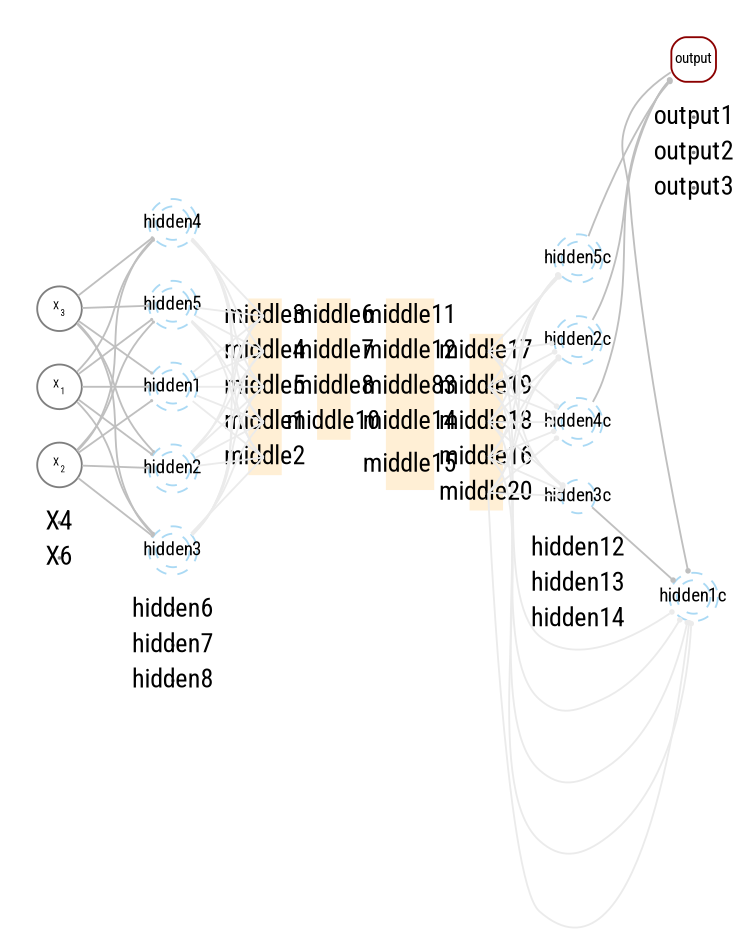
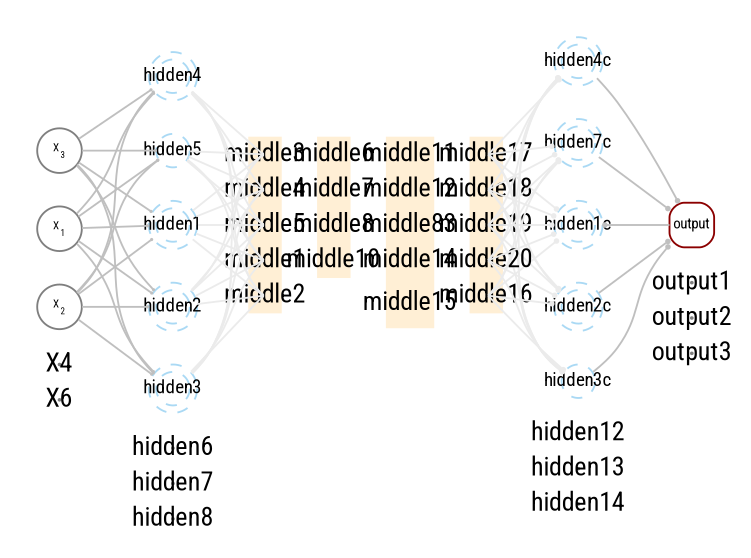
  digraph {
    compound=true
    rankdir=LR
    node [color=transparent fixedsize=True fontname="Roboto Condensed" shape=circle style=filled]
    edge [arrowhead=dot arrowsize=0.1 color=gray92 fontsize=7 minlen=1]
    n1 [color=gray50 fontsize=6 label=<X<sub>2</sub>> width=.33 style=""]
    n2 [color=gray50 fontsize=6 label=<X<sub>3</sub>> width=.33 style=""]
    n3 [color=gray50 fontsize=6 label=<X<sub>1</sub>> width=.33 style=""]
    X4 [color=gray50 width=.01]
    X6 [color=gray50 width=.01]
    hidden1 [color="#56B4E980" fontsize=10 penwidth=1 shape=doublecircle style=dashed width=.25]
    hidden2 [color="#56B4E980" fontsize=10 penwidth=1 shape=doublecircle style=dashed width=.25]
    hidden3 [color="#56B4E980" fontsize=10 penwidth=1 shape=doublecircle style=dashed width=.25]
    hidden4 [color="#56B4E980" fontsize=10 penwidth=1 shape=doublecircle style=dashed width=.25]
-   hidden5 [color="#56B4E980" fontsize=10 penwidth=1 shape=doublecircle style=dashed width=.25]
+   hidden5 [color="#56B4E980" fontsize=10 penwidth=1 style=dashed width=.25]
    hidden6 [color=gray50 width=.01]
    hidden7 [color=gray50 width=.01]
    hidden8 [color=gray50 width=.01]
    middle1 [width=.01]
    middle2 [width=.01]
    middle3 [width=.01]
    middle4 [width=.01]
    middle5 [width=.01]
    middle6 [width=.01]
    middle7 [width=.01]
    middle8 [width=.01]
    middle10 [width=.01]
    middle11 [width=.01]
    middle12 [width=.01]
    n25 [label=middle83 width=.01]
    middle14 [width=.01]
    middle15 [shape=doublecircle width=.01]
    middle16 [width=.01]
    middle17 [width=.01]
    middle18 [width=.01]
    middle19 [width=.01]
    middle20 [width=.01]
    hidden1c [color="#56B4E980" fontsize=10 penwidth=1 shape=doublecircle style=dashed width=.25]
    hidden2c [color="#56B4E980" fontsize=10 penwidth=1 shape=doublecircle style=dashed width=.25]
    hidden3c [color="#56B4E980" fontsize=10 penwidth=1 style=dashed width=.25]
    hidden4c [color="#56B4E980" fontsize=10 penwidth=1 shape=doublecircle style=dashed width=.25]
-   hidden5c [color="#56B4E980" fontsize=10 penwidth=1 shape=doublecircle style=dashed width=.25]
+   hidden5c [color="#56B4E980" fontsize=10 penwidth=1 shape=doublecircle style=dashed width=.25 label=hidden7c]
    hidden12 [color=gray50 width=.01]
    hidden13 [color=gray50 width=.01]
    hidden14 [color=gray50 width=.01]
    n41 [color="#8B0000" fontsize=8 label=output shape=square style=rounded width=.33]
    output1 [color=gray50 width=.01]
    output2 [color=gray50 width=.01]
    output3 [color=gray50 width=.01]
    subgraph cluster_1 {
      color=transparent
      n1
      n2
      n3
      X4
      X6
    }
    subgraph cluster_2 {
      color=transparent
      hidden1
      hidden2
      hidden3
      hidden4
      hidden5
      hidden6
      hidden7
      hidden8
    }
    subgraph cluster_3 {
      color=papayawhip
      style=filled
      middle1
      middle2
      middle3
      middle4
      middle5
    }
    subgraph cluster_4 {
      color=papayawhip
      style=filled
      middle6
      middle7
      middle8
      middle10
    }
    subgraph cluster_5 {
      color=papayawhip
      style=filled
      middle11
      middle12
      n25
      middle14
      middle15
    }
    subgraph cluster_6 {
      color=papayawhip
      style=filled
      middle16
      middle17
      middle18
      middle19
      middle20
    }
    subgraph cluster_7 {
      color=transparent
      hidden1c
      hidden2c
      hidden3c
      hidden4c
      hidden5c
      hidden12
      hidden13
      hidden14
    }
    subgraph cluster_8 {
      color=transparent
      n41
      output1
      output2
      output3
    }
    n1 -> hidden1 [color=gray75]
    n1 -> hidden2 [color=gray75]
    n1 -> hidden3 [color=gray75]
    n1 -> hidden4 [color=gray75]
    n1 -> hidden5 [color=gray75]
    n2 -> hidden1 [color=gray75]
    n2 -> hidden2 [color=gray75]
    n2 -> hidden3 [color=gray75]
    n2 -> hidden4 [color=gray75]
    n2 -> hidden5 [color=gray75]
    n3 -> hidden1 [color=gray75]
    n3 -> hidden2 [color=gray75]
    n3 -> hidden3 [color=gray75]
    n3 -> hidden4 [color=gray75]
    n3 -> hidden5 [color=gray75]
    hidden1 -> middle1
    hidden1 -> middle2
    hidden1 -> middle3
    hidden1 -> middle4
    hidden1 -> middle5
    hidden2 -> middle1
    hidden2 -> middle2
    hidden2 -> middle3
    hidden2 -> middle4
    hidden2 -> middle5
    hidden3 -> middle1
    hidden3 -> middle2
    hidden3 -> middle3
    hidden3 -> middle4
    hidden3 -> middle5
    hidden4 -> middle1
    hidden4 -> middle2
    hidden4 -> middle3
    hidden4 -> middle4
    hidden4 -> middle5
    hidden5 -> middle1
    hidden5 -> middle2
    hidden5 -> middle3
    hidden5 -> middle4
    hidden5 -> middle5
    middle5 -> middle8 [arrowhead=none color=transparent arrowsize="" fontsize="" minlen=""]
    middle8 -> n25 [arrowhead=none color=transparent arrowsize="" fontsize="" minlen=""]
    n25 -> middle19 [arrowhead=none color=transparent arrowsize="" fontsize="" minlen=""]
    middle16 -> hidden1c [arrowsize=0.25 fontsize=""]
    middle16 -> hidden2c [arrowsize=0.25 fontsize=""]
    middle16 -> hidden3c [arrowsize=0.25 fontsize=""]
    middle16 -> hidden4c [arrowsize=0.25 fontsize=""]
    middle16 -> hidden5c [arrowsize=0.25 fontsize=""]
    middle17 -> hidden1c [arrowsize=0.25 fontsize=""]
    middle17 -> hidden2c [arrowsize=0.25 fontsize=""]
    middle17 -> hidden3c [arrowsize=0.25 fontsize=""]
    middle17 -> hidden4c [arrowsize=0.25 fontsize=""]
    middle17 -> hidden5c [arrowsize=0.25 fontsize=""]
    middle18 -> hidden1c [arrowsize=0.25 fontsize=""]
    middle18 -> hidden2c [arrowsize=0.25 fontsize=""]
    middle18 -> hidden3c [arrowsize=0.25 fontsize=""]
    middle18 -> hidden4c [arrowsize=0.25 fontsize=""]
    middle18 -> hidden5c [arrowsize=0.25 fontsize=""]
    middle19 -> hidden1c [arrowsize=0.25 fontsize=""]
    middle19 -> hidden2c [arrowsize=0.25 fontsize=""]
    middle19 -> hidden3c [arrowsize=0.25 fontsize=""]
    middle19 -> hidden4c [arrowsize=0.25 fontsize=""]
    middle19 -> hidden5c [arrowsize=0.25 fontsize=""]
    middle20 -> hidden1c [arrowsize=0.25 fontsize=""]
    middle20 -> hidden2c [arrowsize=0.25 fontsize=""]
    middle20 -> hidden3c [arrowsize=0.25 fontsize=""]
    middle20 -> hidden4c [arrowsize=0.25 fontsize=""]
    middle20 -> hidden5c [arrowsize=0.25 fontsize=""]
    hidden2c -> n41 [arrowsize=0.25 color=gray75 fontsize=""]
-   hidden3c -> hidden1c [arrowsize=0.25 color=gray75 fontsize=""]
+   hidden3c -> n41 [arrowsize=0.25 color=gray75 fontsize=""]
    hidden4c -> n41 [arrowsize=0.25 color=gray75 fontsize=""]
    hidden5c -> n41 [arrowsize=0.25 color=gray75 fontsize=""]
    n41 -> hidden1c [arrowsize=0.25 color=gray75 fontsize=""]
  }
